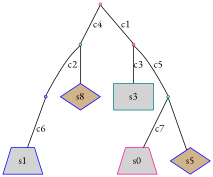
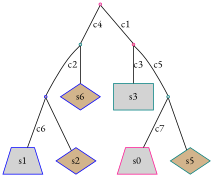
  digraph {
    fontname="EB Garamond"
    node [color=blue fillcolor=lightgrey fontname="EB Garamond" shape=point style=filled]
    edge [arrowhead=none fontname="EB Garamond"]
    n1 [label=s1 shape=trapezium]
    2 [fillcolor=tan]
+   n3 [fillcolor=tan label=s2 shape=diamond]
    4 [color=teal]
-   n5 [fillcolor=tan label=s8 shape=diamond]
+   n5 [fillcolor=tan label=s6 shape=diamond]
    6 [color=deeppink]
    8 [color=deeppink fillcolor=tan]
    n8 [color=teal label=s3 shape=box]
    10 [color=teal]
    n10 [color=deeppink label=s0 shape=trapezium]
-   n11 [fillcolor=tan label=s5 shape=diamond]
+   n11 [color=teal fillcolor=tan label=s5 shape=diamond]
    2 -> n1 [label=c6]
+   2 -> n3
    4 -> 2 [label=c2]
    4 -> n5
    6 -> 4 [label=c4]
    6 -> 8 [label=c1 shape=ellipse]
    8 -> n8 [label=c3]
    8 -> 10 [label=c5 shape=ellipse]
    10 -> n10 [label=c7]
    10 -> n11
  }
